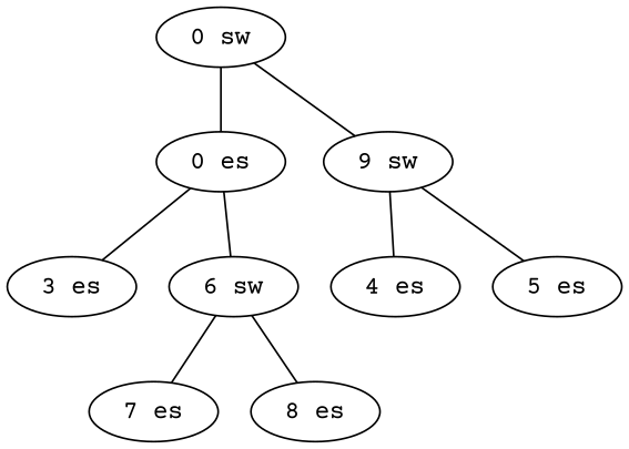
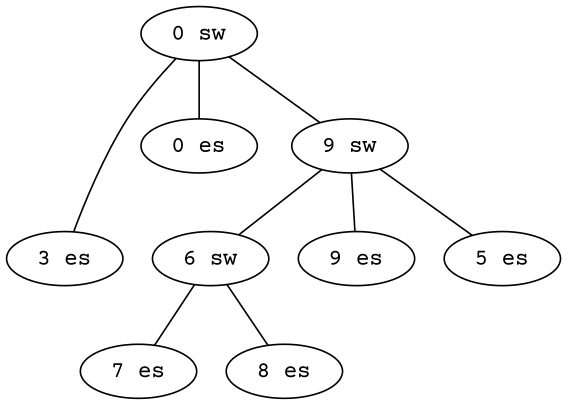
  graph {
    fontname="Courier Prime"
    splines=true
    node [fontname="Courier Prime" shape=ellipse]
    edge [fontname="Courier Prime"]
    n1 [height=0.3 label="0 sw" width=0.3]
    n2 [height=0.3 label="3 es" width=0.3]
    n3 [height=0.3 label="0 es" width=0.3]
    n4 [height=0.3 label="9 sw" width=0.3]
-   n5 [height=0.3 label="4 es" width=0.3]
+   n5 [height=0.3 label="9 es" width=0.3]
    n6 [height=0.3 label="5 es" width=0.3]
    n7 [height=0.3 label="6 sw" width=0.3]
    n8 [height=0.3 label="7 es" width=0.3]
    n9 [height=0.3 label="8 es" width=0.3]
-   n3 -- n2
+   n1 -- n2
    n1 -- n3
    n1 -- n4
    n4 -- n5
    n4 -- n6
-   n3 -- n7
+   n4 -- n7
    n7 -- n8
    n7 -- n9
  }
